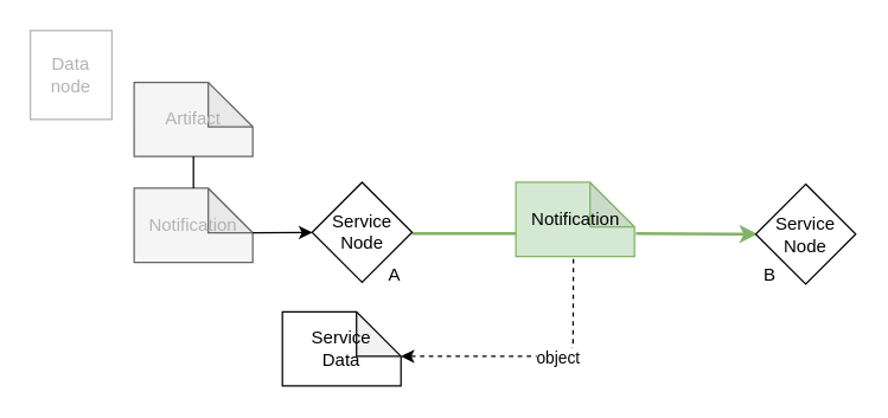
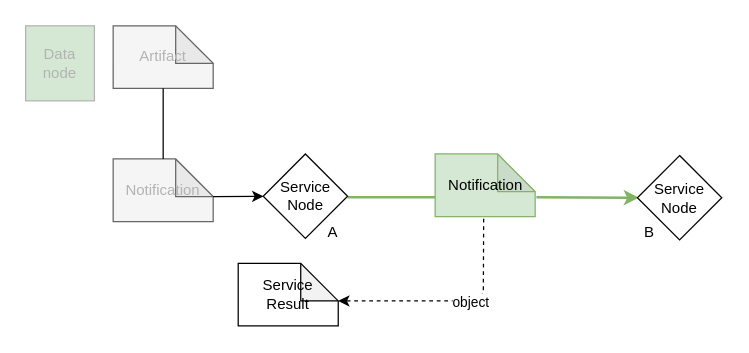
  <mxCell id="0" />
  <mxCell id="1" parent="0" />
- <mxCell id="2" value="&lt;font color=&quot;#b3b3b3&quot;&gt;Data node&lt;/font&gt;" style="rounded=0;whiteSpace=wrap;html=1;rotation=0;strokeColor=#B3B3B3;" vertex="1" parent="1"><mxGeometry x="20" y="20" width="55" height="60" as="geometry" /></mxCell>
+ <mxCell id="2" value="&lt;font color=&quot;#b3b3b3&quot;&gt;Data node&lt;/font&gt;" style="rounded=0;whiteSpace=wrap;html=1;rotation=0;strokeColor=#B3B3B3;fillColor=#d5e8d4;" vertex="1" parent="1"><mxGeometry x="20" y="20" width="55" height="60" as="geometry" /></mxCell>
  <mxCell id="3" value="Notification" style="shape=note;whiteSpace=wrap;html=1;backgroundOutline=1;darkOpacity=0.05;strokeColor=#82b366;fillColor=#d5e8d4;" vertex="1" parent="1"><mxGeometry x="347.5" y="122.5" width="80" height="50" as="geometry" /></mxCell>
- <mxCell id="4" value="&lt;font color=&quot;#b3b3b3&quot;&gt;Artifact&lt;/font&gt;" style="shape=note;whiteSpace=wrap;html=1;backgroundOutline=1;darkOpacity=0.05;strokeColor=#666666;fillColor=#f5f5f5;fontColor=#333333;" vertex="1" parent="1"><mxGeometry x="90" y="55" width="80" height="50" as="geometry" /></mxCell>
+ <mxCell id="4" value="&lt;font color=&quot;#b3b3b3&quot;&gt;Artifact&lt;/font&gt;" style="shape=note;whiteSpace=wrap;html=1;backgroundOutline=1;darkOpacity=0.05;strokeColor=#666666;fillColor=#f5f5f5;fontColor=#333333;" vertex="1" parent="1"><mxGeometry x="90" y="20" width="80" height="50" as="geometry" /></mxCell>
  <mxCell id="5" value="" style="endArrow=none;html=1;strokeWidth=2;fillColor=#d5e8d4;strokeColor=#82b366;" edge="1" parent="1"><mxGeometry width="50" height="50" relative="1" as="geometry"><mxPoint x="277.5" y="157" as="sourcePoint" /><mxPoint x="347.5" y="157" as="targetPoint" /></mxGeometry></mxCell>
  <mxCell id="6" value="" style="endArrow=classic;html=1;entryX=0;entryY=0.75;entryDx=0;entryDy=0;strokeWidth=2;fillColor=#d5e8d4;strokeColor=#82b366;" edge="1" parent="1"><mxGeometry width="50" height="50" relative="1" as="geometry"><mxPoint x="428.5" y="157" as="sourcePoint" /><mxPoint x="510.5" y="157.5" as="targetPoint" /></mxGeometry></mxCell>
  <mxCell id="7" value="Service&lt;br&gt;Node" style="rhombus;whiteSpace=wrap;html=1;" vertex="1" parent="1"><mxGeometry x="509.25" y="123.75" width="67.5" height="67.5" as="geometry" /></mxCell>
  <mxCell id="8" value="Service&lt;br&gt;Node" style="rhombus;whiteSpace=wrap;html=1;" vertex="1" parent="1"><mxGeometry x="210" y="122.5" width="67.5" height="67.5" as="geometry" /></mxCell>
  <mxCell id="9" value="A" style="text;html=1;strokeColor=none;fillColor=none;align=center;verticalAlign=middle;whiteSpace=wrap;rounded=0;" vertex="1" parent="1"><mxGeometry x="236" y="170.25" width="60" height="30" as="geometry" /></mxCell>
  <mxCell id="10" value="B" style="text;html=1;strokeColor=none;fillColor=none;align=center;verticalAlign=middle;whiteSpace=wrap;rounded=0;" vertex="1" parent="1"><mxGeometry x="489" y="170.25" width="60" height="30" as="geometry" /></mxCell>
  <mxCell id="11" value="" style="endArrow=classic;html=1;rounded=1;dashed=1;exitX=0.485;exitY=1.037;exitDx=0;exitDy=0;exitPerimeter=0;" edge="1" parent="1" source="3"><mxGeometry width="50" height="50" relative="1" as="geometry"><mxPoint x="388" y="180" as="sourcePoint" /><mxPoint x="270" y="240" as="targetPoint" /><Array as="points"><mxPoint x="386" y="240" /></Array></mxGeometry></mxCell>
  <mxCell id="12" value="object" style="edgeLabel;html=1;align=center;verticalAlign=middle;resizable=0;points=[];" connectable="0" vertex="1" parent="11"><mxGeometry x="-0.167" relative="1" as="geometry"><mxPoint as="offset" /></mxGeometry></mxCell>
  <mxCell id="13" value="&lt;font color=&quot;#b3b3b3&quot;&gt;Notification&lt;/font&gt;" style="shape=note;whiteSpace=wrap;html=1;backgroundOutline=1;darkOpacity=0.05;strokeColor=#666666;fillColor=#f5f5f5;fontColor=#333333;" vertex="1" parent="1"><mxGeometry x="90" y="126.5" width="80" height="50" as="geometry" /></mxCell>
  <mxCell id="14" value="" style="endArrow=none;html=1;rounded=0;fontColor=#B3B3B3;entryX=0.5;entryY=1;entryDx=0;entryDy=0;entryPerimeter=0;exitX=0.5;exitY=0;exitDx=0;exitDy=0;exitPerimeter=0;" edge="1" parent="1" source="13" target="4"><mxGeometry width="50" height="50" relative="1" as="geometry"><mxPoint x="360" y="270" as="sourcePoint" /><mxPoint x="410" y="220" as="targetPoint" /></mxGeometry></mxCell>
  <mxCell id="15" value="" style="endArrow=classic;html=1;rounded=0;fontColor=#B3B3B3;exitX=0;exitY=0;exitDx=80;exitDy=30;exitPerimeter=0;" edge="1" parent="1" source="13" target="8"><mxGeometry width="50" height="50" relative="1" as="geometry"><mxPoint x="360" y="270" as="sourcePoint" /><mxPoint x="410" y="220" as="targetPoint" /></mxGeometry></mxCell>
- <mxCell id="16" value="Service&lt;br&gt;Data" style="shape=note;whiteSpace=wrap;html=1;backgroundOutline=1;darkOpacity=0.05;" vertex="1" parent="1"><mxGeometry x="190" y="210" width="80" height="50" as="geometry" /></mxCell>
+ <mxCell id="16" value="Service&lt;br&gt;Result" style="shape=note;whiteSpace=wrap;html=1;backgroundOutline=1;darkOpacity=0.05;" vertex="1" parent="1"><mxGeometry x="190" y="210" width="80" height="50" as="geometry" /></mxCell>
